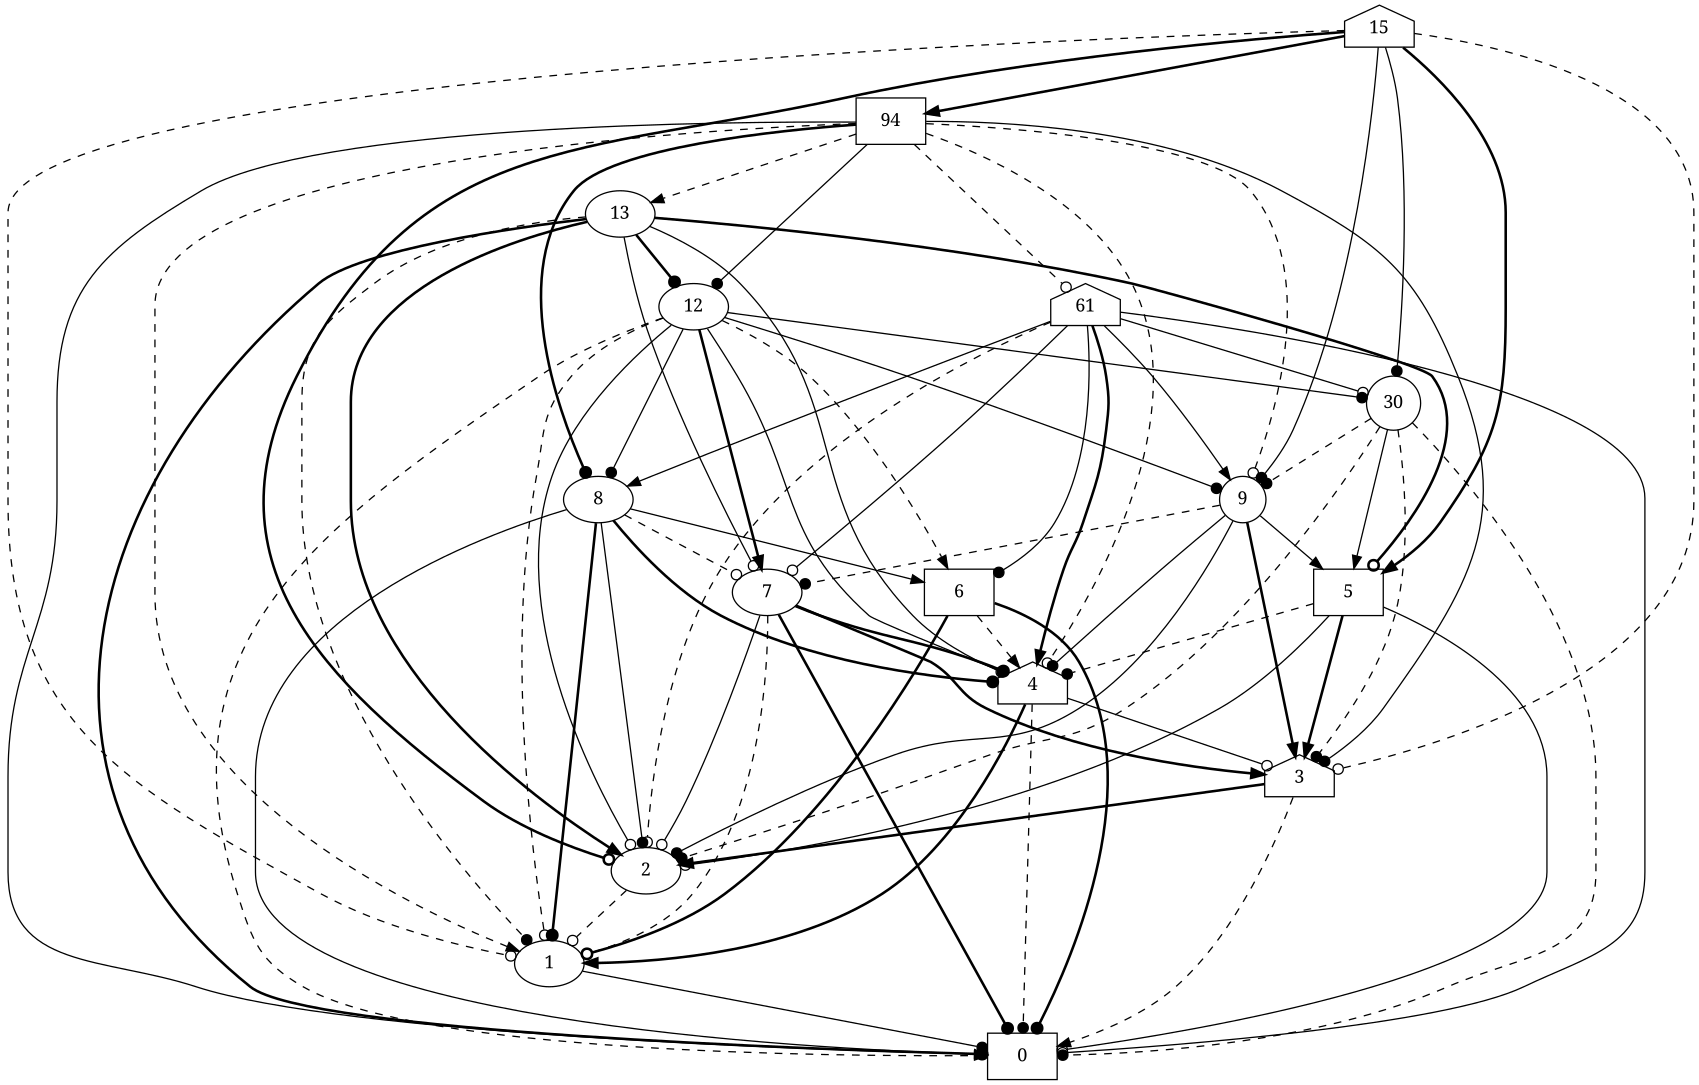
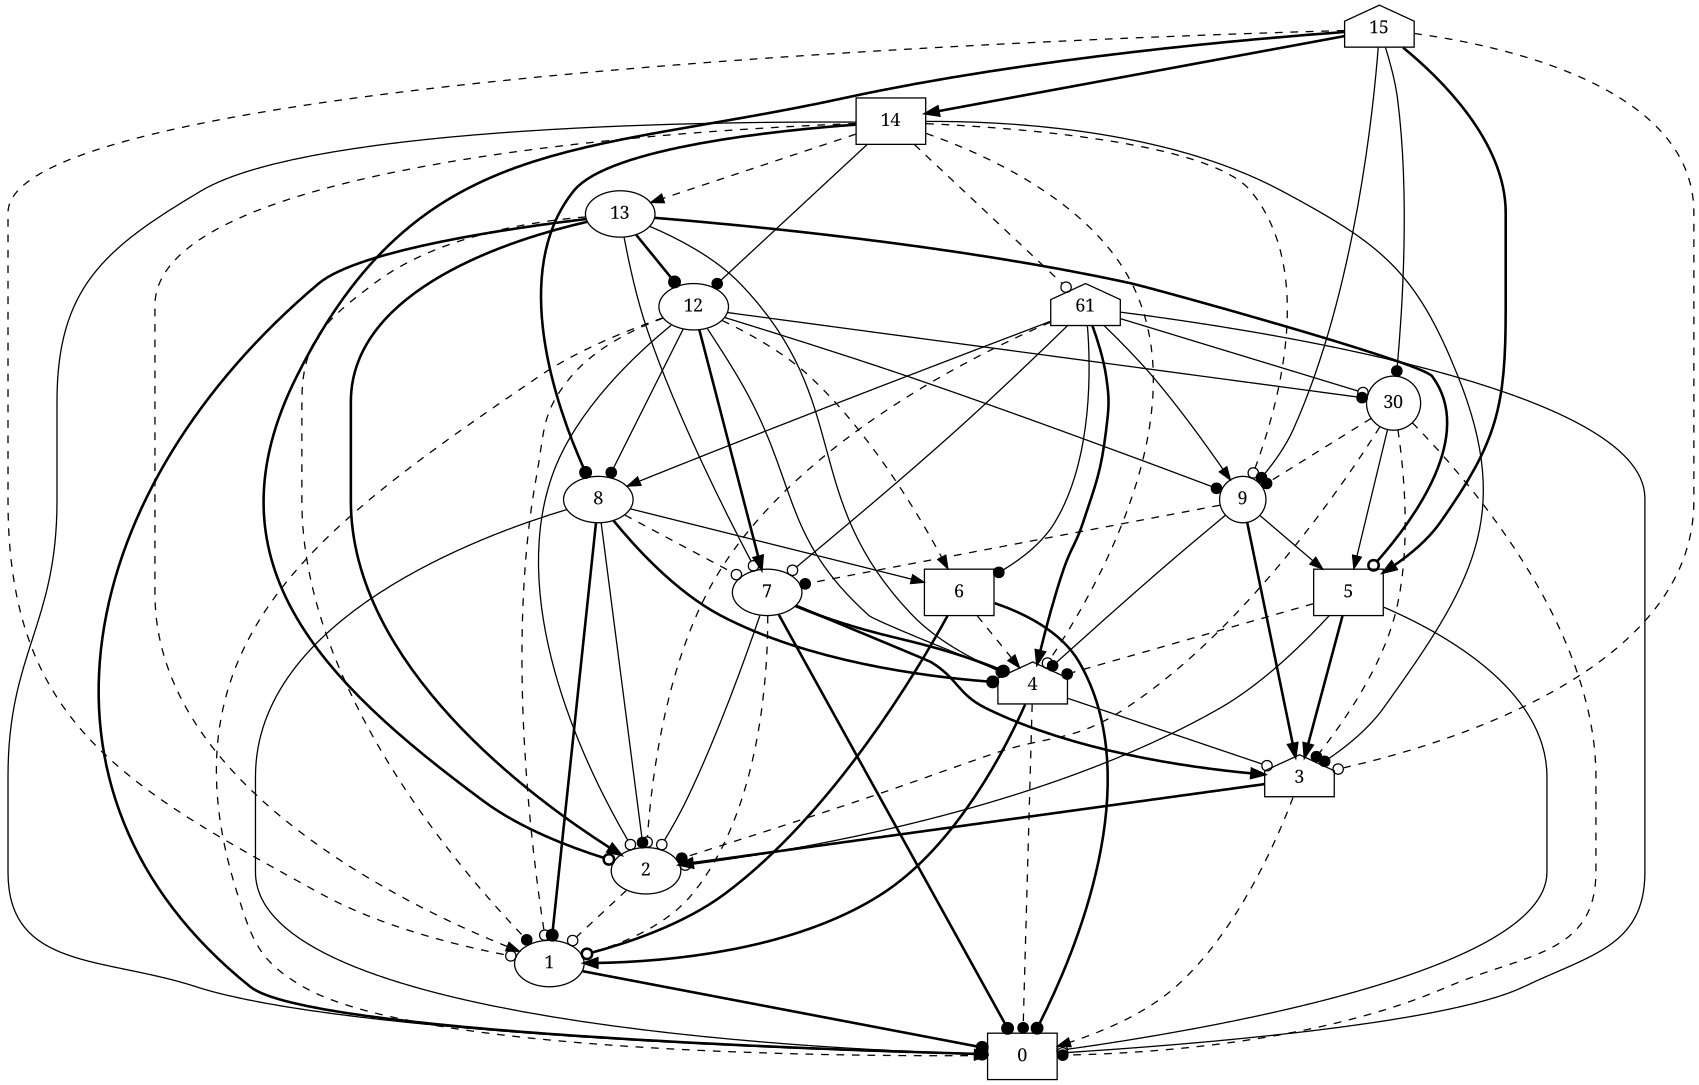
  digraph {
    fontname="Noto Serif"
    node [Weight=244 fontname="Noto Serif" shape=ellipse]
    edge [Weight=8 arrowhead=dot fontname="Noto Serif" style=solid]
    15 [shape=house]
-   14 [Weight=98 shape=box label=94]
+   14 [Weight=98 shape=box]
    n3 [Weight=342 label=30 shape=circle]
    9 [Weight=391 shape=circle]
    5 [Weight=342 shape=box]
    3 [Weight=342 shape=house]
    2 [Weight=391]
    1 [Weight=440]
    13
    n10 [Weight=391 label=61 shape=house]
    12 [Weight=195]
    8 [Weight=98]
    4 [Weight=195 shape=house]
    0 [Weight=488 shape=box]
    7
    6 [Weight=195 shape=box]
    15 -> 14 [Weight=4 arrowhead=normal style=bold]
    15 -> n3 [Weight=7]
    15 -> 9 [Weight=10]
    15 -> 5 [Weight=7 arrowhead=normal style=bold]
    15 -> 3 [Weight=4 arrowhead=odot style=dashed]
    15 -> 2 [Weight=7 arrowhead=odot style=bold]
    15 -> 1 [Weight=3 arrowhead=odot style=dashed]
    14 -> 9 [Weight=3 arrowhead=odot style=dashed]
    14 -> 3
    14 -> 1 [Weight=2 arrowhead=normal style=dashed]
    14 -> 13 [Weight=5 arrowhead=normal style=dashed]
    14 -> n10 [Weight=6 arrowhead=odot style=dashed]
    14 -> 12
    14 -> 8 [Weight=4 style=bold]
    14 -> 4 [arrowhead=odot style=dashed]
    14 -> 0 [Weight=9 arrowhead=odot]
    n3 -> 9 [Weight=2 style=dashed]
    n3 -> 5 [Weight=2 arrowhead=normal]
    n3 -> 3 [Weight=10 style=dashed]
    n3 -> 2 [Weight=10 style=dashed]
    n3 -> 0 [style=dashed]
    9 -> 5 [arrowhead=normal]
    9 -> 3 [Weight=10 arrowhead=normal style=bold]
-   9 -> 2 [Weight=2]
    9 -> 4 [Weight=6]
    9 -> 7 [Weight=6 style=dashed]
    5 -> 3 [Weight=7 arrowhead=normal style=bold]
    5 -> 2 [Weight=3 arrowhead=odot]
    5 -> 4 [Weight=9 style=dashed]
    5 -> 0 [Weight=6 arrowhead=odot]
    3 -> 2 [arrowhead=normal style=bold]
    3 -> 0 [Weight=9 arrowhead=normal style=dashed]
    2 -> 1 [Weight=2 arrowhead=odot style=dashed]
-   1 -> 0
+   1 -> 0 [style=bold]
    13 -> 5 [Weight=10 arrowhead=odot style=bold]
    13 -> 2 [Weight=4 arrowhead=normal style=bold]
    13 -> 1 [style=dashed]
    13 -> 12 [Weight=2 style=bold]
    13 -> 4 [Weight=2 arrowhead=odot]
    13 -> 0 [Weight=6 style=bold]
    13 -> 7 [Weight=6 arrowhead=odot]
    n10 -> n3 [Weight=2 arrowhead=odot]
    n10 -> 9 [arrowhead=normal]
    n10 -> 2 [Weight=6 arrowhead=odot style=dashed]
    n10 -> 8 [Weight=5 arrowhead=normal]
    n10 -> 4 [Weight=7 arrowhead=normal style=bold]
    n10 -> 0 [Weight=7 arrowhead=odot]
    n10 -> 7 [arrowhead=odot]
    n10 -> 6
    12 -> n3 [Weight=10]
    12 -> 9 [Weight=5]
    12 -> 2 [Weight=6 arrowhead=odot]
    12 -> 1 [Weight=7 arrowhead=odot style=dashed]
    12 -> 8 [Weight=10]
    12 -> 4 [Weight=6]
    12 -> 0 [Weight=9 arrowhead=normal style=dashed]
    12 -> 7 [Weight=5 arrowhead=normal style=bold]
    12 -> 6 [Weight=7 arrowhead=normal style=dashed]
    8 -> 2 [Weight=2]
    8 -> 1 [Weight=9 style=bold]
    8 -> 4 [Weight=3 style=bold]
    8 -> 0 [arrowhead=normal]
    8 -> 7 [Weight=9 arrowhead=odot style=dashed]
    8 -> 6 [Weight=2 arrowhead=normal]
    4 -> 3 [Weight=2 arrowhead=odot]
    4 -> 1 [Weight=4 arrowhead=normal style=bold]
    4 -> 0 [Weight=4 style=dashed]
    7 -> 3 [Weight=7 arrowhead=normal style=bold]
    7 -> 2 [Weight=10 arrowhead=odot]
    7 -> 1 [Weight=7 arrowhead=odot style=dashed]
    7 -> 4 [Weight=10 arrowhead=odot style=bold]
    7 -> 0 [Weight=3 style=bold]
    6 -> 1 [Weight=7 arrowhead=odot style=bold]
    6 -> 4 [Weight=2 arrowhead=normal style=dashed]
    6 -> 0 [Weight=10 style=bold]
  }
